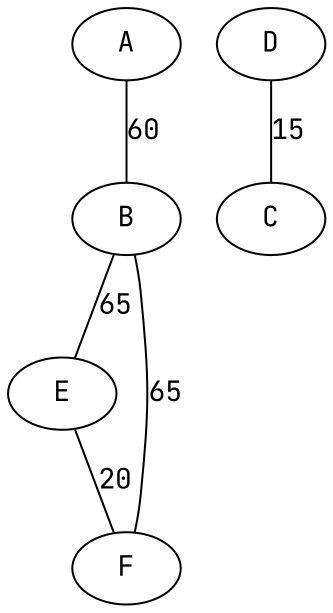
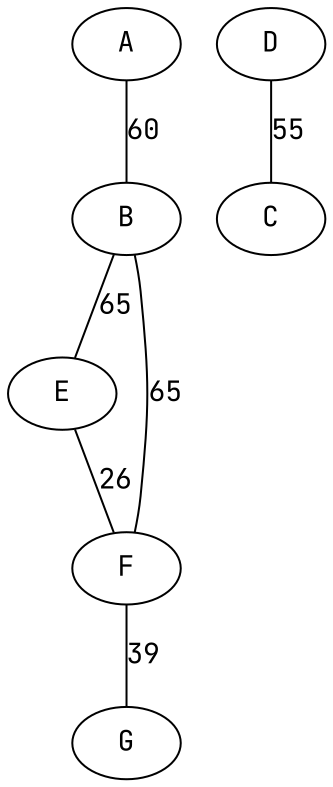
  graph {
    fontname="JetBrains Mono"
    node [fontname="JetBrains Mono"]
    edge [fontname="JetBrains Mono"]
    A
    B
    E
    F
+   G
    D
    C
    A -- B [label=60]
    B -- E [label=65]
-   E -- F [label=20]
+   E -- F [label=26]
    F -- B [label=65]
-   D -- C [label=15]
+   F -- G [label=39]
+   D -- C [label=55]
  }
